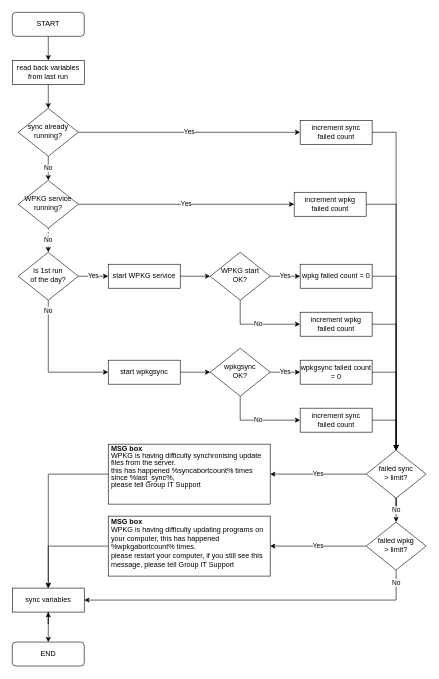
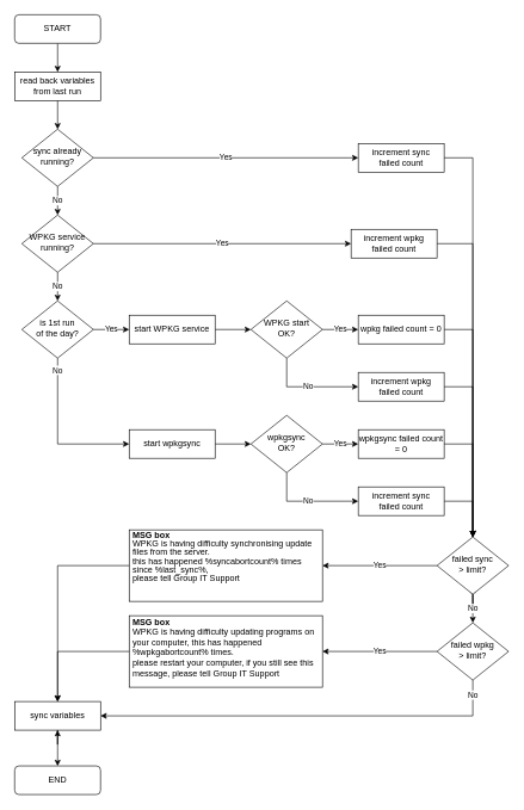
  <mxCell id="0" />
  <mxCell id="1" parent="0" />
  <mxCell id="2" value="" style="edgeStyle=orthogonalEdgeStyle;rounded=0;orthogonalLoop=1;jettySize=auto;html=1;" edge="1" parent="1" source="3" target="5"><mxGeometry relative="1" as="geometry" /></mxCell>
  <mxCell id="3" value="START" style="rounded=1;whiteSpace=wrap;html=1;fontSize=12;glass=0;strokeWidth=1;shadow=0;" parent="1" vertex="1"><mxGeometry x="20" y="20" width="120" height="40" as="geometry" /></mxCell>
  <mxCell id="4" value="" style="edgeStyle=orthogonalEdgeStyle;rounded=0;orthogonalLoop=1;jettySize=auto;html=1;" edge="1" parent="1" source="5" target="8"><mxGeometry relative="1" as="geometry" /></mxCell>
  <mxCell id="5" value="read back variables from last run" style="rounded=0;whiteSpace=wrap;html=1;fontSize=12;glass=0;strokeWidth=1;shadow=0;" parent="1" vertex="1"><mxGeometry x="20" y="100" width="120" height="40" as="geometry" /></mxCell>
  <mxCell id="6" value="No" style="edgeStyle=orthogonalEdgeStyle;rounded=0;orthogonalLoop=1;jettySize=auto;html=1;" edge="1" parent="1" source="8" target="13"><mxGeometry relative="1" as="geometry" /></mxCell>
  <mxCell id="7" value="Yes" style="edgeStyle=orthogonalEdgeStyle;rounded=0;orthogonalLoop=1;jettySize=auto;html=1;" edge="1" parent="1" source="8" target="10"><mxGeometry relative="1" as="geometry" /></mxCell>
  <mxCell id="8" value="&lt;div&gt;sync already running?&lt;/div&gt;" style="rhombus;whiteSpace=wrap;html=1;shadow=0;fontFamily=Helvetica;fontSize=12;align=center;strokeWidth=1;spacing=6;spacingTop=-4;" parent="1" vertex="1"><mxGeometry x="30" y="180" width="100" height="80" as="geometry" /></mxCell>
  <mxCell id="9" value="" style="edgeStyle=orthogonalEdgeStyle;rounded=0;orthogonalLoop=1;jettySize=auto;html=1;entryX=0.5;entryY=0;entryDx=0;entryDy=0;" edge="1" parent="1" source="10" target="50"><mxGeometry relative="1" as="geometry"><mxPoint x="340" y="220" as="targetPoint" /><Array as="points"><mxPoint x="660" y="220" /></Array></mxGeometry></mxCell>
  <mxCell id="10" value="increment sync&lt;br&gt; failed count" style="rounded=0;whiteSpace=wrap;html=1;fontSize=12;glass=0;strokeWidth=1;shadow=0;" parent="1" vertex="1"><mxGeometry x="500" y="200" width="120" height="40" as="geometry" /></mxCell>
- <mxCell id="11" value="No" style="edgeStyle=orthogonalEdgeStyle;rounded=0;orthogonalLoop=1;jettySize=auto;html=1;dashed=1;" edge="1" parent="1" source="13" target="18"><mxGeometry relative="1" as="geometry" /></mxCell>
+ <mxCell id="11" value="No" style="edgeStyle=orthogonalEdgeStyle;rounded=0;orthogonalLoop=1;jettySize=auto;html=1;" edge="1" parent="1" source="13" target="18"><mxGeometry relative="1" as="geometry" /></mxCell>
  <mxCell id="12" value="Yes" style="edgeStyle=orthogonalEdgeStyle;rounded=0;orthogonalLoop=1;jettySize=auto;html=1;" edge="1" parent="1" source="13" target="15"><mxGeometry relative="1" as="geometry" /></mxCell>
  <mxCell id="13" value="WPKG service running?" style="rhombus;whiteSpace=wrap;html=1;shadow=0;fontFamily=Helvetica;fontSize=12;align=center;strokeWidth=1;spacing=6;spacingTop=-4;" vertex="1" parent="1"><mxGeometry x="30" y="300" width="100" height="80" as="geometry" /></mxCell>
  <mxCell id="14" value="" style="edgeStyle=orthogonalEdgeStyle;rounded=0;orthogonalLoop=1;jettySize=auto;html=1;entryX=0.5;entryY=0;entryDx=0;entryDy=0;" edge="1" parent="1" source="15" target="50"><mxGeometry relative="1" as="geometry"><mxPoint x="340" y="340" as="targetPoint" /><Array as="points"><mxPoint x="660" y="340" /></Array></mxGeometry></mxCell>
  <mxCell id="15" value="increment wpkg&lt;br&gt; failed count" style="rounded=0;whiteSpace=wrap;html=1;fontSize=12;glass=0;strokeWidth=1;shadow=0;" vertex="1" parent="1"><mxGeometry x="490" y="320" width="120" height="40" as="geometry" /></mxCell>
  <mxCell id="16" value="Yes" style="edgeStyle=orthogonalEdgeStyle;rounded=0;orthogonalLoop=1;jettySize=auto;html=1;" edge="1" parent="1" source="18" target="20"><mxGeometry relative="1" as="geometry" /></mxCell>
  <mxCell id="17" value="No" style="edgeStyle=orthogonalEdgeStyle;rounded=0;orthogonalLoop=1;jettySize=auto;html=1;" edge="1" parent="1" source="18" target="29"><mxGeometry x="-0.846" relative="1" as="geometry"><Array as="points"><mxPoint x="80" y="620" /></Array><mxPoint as="offset" /></mxGeometry></mxCell>
  <mxCell id="18" value="&lt;div&gt;is 1st run&lt;br&gt; of the day?&lt;/div&gt;" style="rhombus;whiteSpace=wrap;html=1;shadow=0;fontFamily=Helvetica;fontSize=12;align=center;strokeWidth=1;spacing=6;spacingTop=-4;" vertex="1" parent="1"><mxGeometry x="30" y="420" width="100" height="80" as="geometry" /></mxCell>
  <mxCell id="19" value="" style="edgeStyle=orthogonalEdgeStyle;rounded=0;orthogonalLoop=1;jettySize=auto;html=1;" edge="1" parent="1" source="20" target="25"><mxGeometry relative="1" as="geometry" /></mxCell>
  <mxCell id="20" value="start WPKG service" style="rounded=0;whiteSpace=wrap;html=1;fontSize=12;glass=0;strokeWidth=1;shadow=0;" vertex="1" parent="1"><mxGeometry x="180" y="440" width="120" height="40" as="geometry" /></mxCell>
  <mxCell id="21" style="edgeStyle=orthogonalEdgeStyle;rounded=0;orthogonalLoop=1;jettySize=auto;html=1;entryX=0.5;entryY=0;entryDx=0;entryDy=0;" edge="1" parent="1" source="22" target="50"><mxGeometry relative="1" as="geometry"><Array as="points"><mxPoint x="660" y="540" /></Array></mxGeometry></mxCell>
  <mxCell id="22" value="increment wpkg&lt;br&gt; failed count" style="rounded=0;whiteSpace=wrap;html=1;fontSize=12;glass=0;strokeWidth=1;shadow=0;" vertex="1" parent="1"><mxGeometry x="500" y="520" width="120" height="40" as="geometry" /></mxCell>
  <mxCell id="23" value="Yes" style="edgeStyle=orthogonalEdgeStyle;rounded=0;orthogonalLoop=1;jettySize=auto;html=1;" edge="1" parent="1" source="25" target="27"><mxGeometry relative="1" as="geometry" /></mxCell>
  <mxCell id="24" value="No" style="edgeStyle=orthogonalEdgeStyle;rounded=0;orthogonalLoop=1;jettySize=auto;html=1;" edge="1" parent="1" source="25" target="22"><mxGeometry relative="1" as="geometry"><Array as="points"><mxPoint x="400" y="540" /></Array></mxGeometry></mxCell>
  <mxCell id="25" value="WPKG start OK?" style="rhombus;whiteSpace=wrap;html=1;shadow=0;fontFamily=Helvetica;fontSize=12;align=center;strokeWidth=1;spacing=6;spacingTop=-4;" vertex="1" parent="1"><mxGeometry x="350" y="420" width="100" height="80" as="geometry" /></mxCell>
  <mxCell id="26" style="edgeStyle=orthogonalEdgeStyle;rounded=0;orthogonalLoop=1;jettySize=auto;html=1;entryX=0.5;entryY=0;entryDx=0;entryDy=0;" edge="1" parent="1" source="27" target="50"><mxGeometry relative="1" as="geometry"><Array as="points"><mxPoint x="660" y="460" /></Array></mxGeometry></mxCell>
  <mxCell id="27" value="wpkg failed count = 0" style="rounded=0;whiteSpace=wrap;html=1;fontSize=12;glass=0;strokeWidth=1;shadow=0;" vertex="1" parent="1"><mxGeometry x="500" y="440" width="120" height="40" as="geometry" /></mxCell>
  <mxCell id="28" value="" style="edgeStyle=orthogonalEdgeStyle;rounded=0;orthogonalLoop=1;jettySize=auto;html=1;" edge="1" parent="1" source="29" target="32"><mxGeometry relative="1" as="geometry" /></mxCell>
  <mxCell id="29" value="start wpkgsync" style="rounded=0;whiteSpace=wrap;html=1;fontSize=12;glass=0;strokeWidth=1;shadow=0;" vertex="1" parent="1"><mxGeometry x="180" y="600" width="120" height="40" as="geometry" /></mxCell>
  <mxCell id="30" value="Yes" style="edgeStyle=orthogonalEdgeStyle;rounded=0;orthogonalLoop=1;jettySize=auto;html=1;" edge="1" parent="1" source="32" target="34"><mxGeometry relative="1" as="geometry" /></mxCell>
  <mxCell id="31" value="No" style="edgeStyle=orthogonalEdgeStyle;rounded=0;orthogonalLoop=1;jettySize=auto;html=1;" edge="1" parent="1" source="32" target="36"><mxGeometry relative="1" as="geometry"><Array as="points"><mxPoint x="400" y="700" /></Array></mxGeometry></mxCell>
  <mxCell id="32" value="wpkgsync&lt;br&gt; OK?" style="rhombus;whiteSpace=wrap;html=1;shadow=0;fontFamily=Helvetica;fontSize=12;align=center;strokeWidth=1;spacing=6;spacingTop=-4;" vertex="1" parent="1"><mxGeometry x="350" y="580" width="100" height="80" as="geometry" /></mxCell>
  <mxCell id="33" style="edgeStyle=orthogonalEdgeStyle;rounded=0;orthogonalLoop=1;jettySize=auto;html=1;" edge="1" parent="1" source="50"><mxGeometry relative="1" as="geometry"><mxPoint x="660" y="820" as="targetPoint" /></mxGeometry></mxCell>
  <mxCell id="34" value="wpkgsync failed count = 0" style="rounded=0;whiteSpace=wrap;html=1;fontSize=12;glass=0;strokeWidth=1;shadow=0;" vertex="1" parent="1"><mxGeometry x="500" y="600" width="120" height="40" as="geometry" /></mxCell>
  <mxCell id="35" style="edgeStyle=orthogonalEdgeStyle;rounded=0;orthogonalLoop=1;jettySize=auto;html=1;entryX=0.5;entryY=0;entryDx=0;entryDy=0;" edge="1" parent="1" source="36" target="50"><mxGeometry relative="1" as="geometry"><Array as="points"><mxPoint x="660" y="700" /></Array></mxGeometry></mxCell>
  <mxCell id="36" value="increment sync&lt;br&gt; failed count" style="rounded=0;whiteSpace=wrap;html=1;fontSize=12;glass=0;strokeWidth=1;shadow=0;" vertex="1" parent="1"><mxGeometry x="500" y="680" width="120" height="40" as="geometry" /></mxCell>
  <mxCell id="37" value="END" style="rounded=1;whiteSpace=wrap;html=1;fontSize=12;glass=0;strokeWidth=1;shadow=0;" vertex="1" parent="1"><mxGeometry x="20" y="1070" width="120" height="40" as="geometry" /></mxCell>
  <mxCell id="38" style="edgeStyle=orthogonalEdgeStyle;rounded=0;orthogonalLoop=1;jettySize=auto;html=1;" edge="1" parent="1" source="39" target="49"><mxGeometry relative="1" as="geometry" /></mxCell>
  <mxCell id="39" value="&lt;p style=&quot;line-height: 100%&quot;&gt;&lt;b&gt;MSG box&lt;br&gt;&lt;/b&gt;WPKG is having difficulty synchronising update files from the server.&lt;br&gt;this has happened %syncabortcount% times since %last_sync%, &lt;br&gt;please tell Group IT Support&lt;br&gt;&lt;/p&gt;" style="text;html=1;fillColor=none;spacing=5;spacingTop=-20;whiteSpace=wrap;overflow=hidden;rounded=0;strokeColor=#000000;" vertex="1" parent="1"><mxGeometry x="180" y="740" width="270" height="100" as="geometry" /></mxCell>
  <mxCell id="40" style="edgeStyle=orthogonalEdgeStyle;rounded=0;orthogonalLoop=1;jettySize=auto;html=1;entryX=0.5;entryY=0;entryDx=0;entryDy=0;" edge="1" parent="1" source="41" target="49"><mxGeometry relative="1" as="geometry" /></mxCell>
  <mxCell id="41" value="&lt;p&gt;&lt;b&gt;MSG box&lt;/b&gt;&lt;br&gt;WPKG is having difficulty updating programs on your computer, this has happened %wpkgabortcount% times.&lt;br&gt;please restart your computer, if you still see this message, please tell Group IT Support&lt;br&gt;&lt;/p&gt;" style="text;html=1;fillColor=none;spacing=5;spacingTop=-20;whiteSpace=wrap;overflow=hidden;rounded=0;strokeColor=#000000;" vertex="1" parent="1"><mxGeometry x="180" y="860" width="270" height="100" as="geometry" /></mxCell>
  <mxCell id="42" value="Yes" style="edgeStyle=orthogonalEdgeStyle;rounded=0;orthogonalLoop=1;jettySize=auto;html=1;" edge="1" parent="1" source="50" target="39"><mxGeometry relative="1" as="geometry" /></mxCell>
  <mxCell id="43" value="No" style="edgeStyle=orthogonalEdgeStyle;rounded=0;orthogonalLoop=1;jettySize=auto;html=1;" edge="1" parent="1" source="50" target="46"><mxGeometry relative="1" as="geometry" /></mxCell>
  <mxCell id="44" value="Yes" style="edgeStyle=orthogonalEdgeStyle;rounded=0;orthogonalLoop=1;jettySize=auto;html=1;" edge="1" parent="1" source="46" target="41"><mxGeometry relative="1" as="geometry" /></mxCell>
  <mxCell id="45" value="No" style="edgeStyle=orthogonalEdgeStyle;rounded=0;orthogonalLoop=1;jettySize=auto;html=1;entryX=1;entryY=0.5;entryDx=0;entryDy=0;" edge="1" parent="1" source="46" target="49"><mxGeometry x="-0.927" relative="1" as="geometry"><Array as="points"><mxPoint x="660" y="1000" /></Array><mxPoint as="offset" /></mxGeometry></mxCell>
  <mxCell id="46" value="failed wpkg&lt;br&gt;&amp;gt; limit?" style="rhombus;whiteSpace=wrap;html=1;shadow=0;fontFamily=Helvetica;fontSize=12;align=center;strokeWidth=1;spacing=6;spacingTop=-4;" vertex="1" parent="1"><mxGeometry x="610" y="870" width="100" height="80" as="geometry" /></mxCell>
  <mxCell id="47" style="edgeStyle=orthogonalEdgeStyle;rounded=0;orthogonalLoop=1;jettySize=auto;html=1;" edge="1" parent="1" source="49"><mxGeometry relative="1" as="geometry"><mxPoint x="80" y="1020" as="targetPoint" /></mxGeometry></mxCell>
  <mxCell id="48" style="edgeStyle=orthogonalEdgeStyle;rounded=0;orthogonalLoop=1;jettySize=auto;html=1;entryX=0.5;entryY=0;entryDx=0;entryDy=0;" edge="1" parent="1" source="49" target="37"><mxGeometry relative="1" as="geometry" /></mxCell>
  <mxCell id="49" value="sync variables" style="rounded=0;whiteSpace=wrap;html=1;fontSize=12;glass=0;strokeWidth=1;shadow=0;" vertex="1" parent="1"><mxGeometry x="20" y="980" width="120" height="40" as="geometry" /></mxCell>
  <mxCell id="50" value="failed sync&lt;br&gt; &amp;gt; limit?" style="rhombus;whiteSpace=wrap;html=1;shadow=0;fontFamily=Helvetica;fontSize=12;align=center;strokeWidth=1;spacing=6;spacingTop=-4;" vertex="1" parent="1"><mxGeometry x="610" y="750" width="100" height="80" as="geometry" /></mxCell>
  <mxCell id="51" style="edgeStyle=orthogonalEdgeStyle;rounded=0;orthogonalLoop=1;jettySize=auto;html=1;" edge="1" parent="1" source="34" target="50"><mxGeometry relative="1" as="geometry"><mxPoint x="660" y="820" as="targetPoint" /><mxPoint x="620" y="620" as="sourcePoint" /><Array as="points"><mxPoint x="660" y="620" /></Array></mxGeometry></mxCell>
